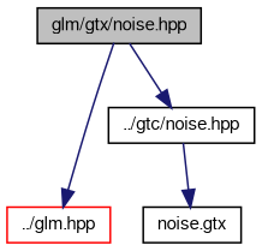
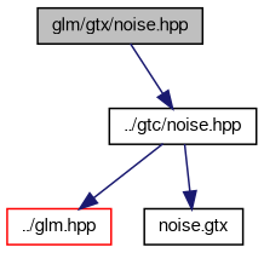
  digraph {
    node [color=black fillcolor=white fontname=FreeSans fontsize=10 shape=record style=filled]
    edge [color=midnightblue fontname=FreeSans fontsize=10 labelfontname=FreeSans labelfontsize=10 style=solid]
    n1 [fillcolor=grey75 fontcolor=black height=0.2 label="glm/gtx/noise.hpp" width=0.4]
    n2 [height=0.2 label="../gtc/noise.hpp" width=0.4]
    n3 [color=red height=0.2 label="../glm.hpp" width=0.4]
    n4 [height=0.2 label="noise.gtx" width=0.4]
    n1 -> n2
-   n1 -> n3
+   n2 -> n3
    n2 -> n4
  }
